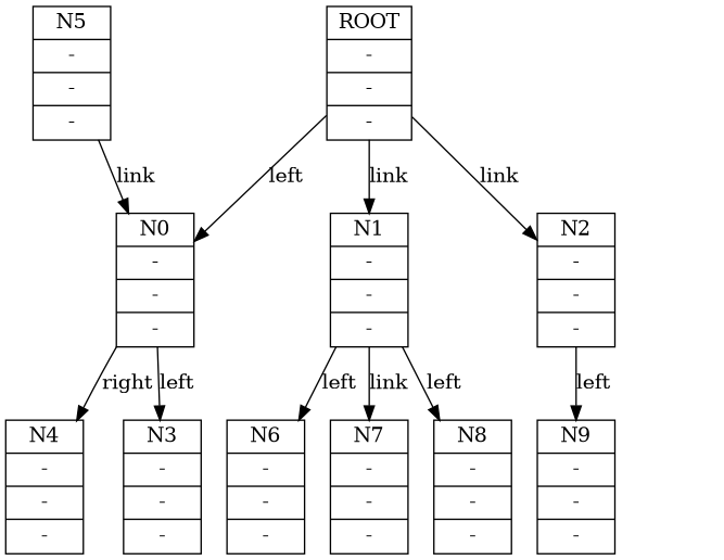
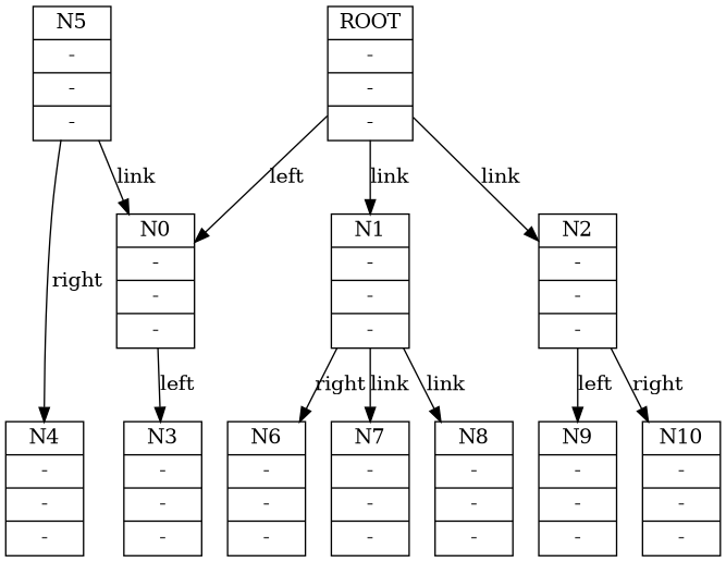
  digraph {
    node [shape=record]
    n1 [label="{<class> N3 | <type> - | <object> - | <constant> -}"]
    n2 [label="{<class> N4 | <type> - | <object> - | <constant> -}"]
    n3 [label="{<class> N0 | <type> - | <object> - | <constant> -}"]
    n4 [label="{<class> N5 | <type> - | <object> - | <constant> -}"]
    n5 [label="{<class> N6 | <type> - | <object> - | <constant> -}"]
    n6 [label="{<class> N7 | <type> - | <object> - | <constant> -}"]
    n7 [label="{<class> N1 | <type> - | <object> - | <constant> -}"]
    n8 [label="{<class> N8 | <type> - | <object> - | <constant> -}"]
    n9 [label="{<class> ROOT | <type> - | <object> - | <constant> -}"]
    n10 [label="{<class> N2 | <type> - | <object> - | <constant> -}"]
    n11 [label="{<class> N9 | <type> - | <object> - | <constant> -}"]
+   n12 [label="{<class> N10 | <type> - | <object> - | <constant> -}"]
    n3 -> n1 [label=left]
-   n3 -> n2 [label=right]
+   n4 -> n2 [label=right]
    n4 -> n3 [label=link]
-   n7 -> n5 [label=left]
+   n7 -> n5 [label=right]
    n7 -> n6 [label=link]
-   n7 -> n8 [label=left]
+   n7 -> n8 [label=link]
    n9 -> n3 [label=left]
    n9 -> n7 [label=link]
    n9 -> n10 [label=link]
    n10 -> n11 [label=left]
+   n10 -> n12 [label=right]
  }
